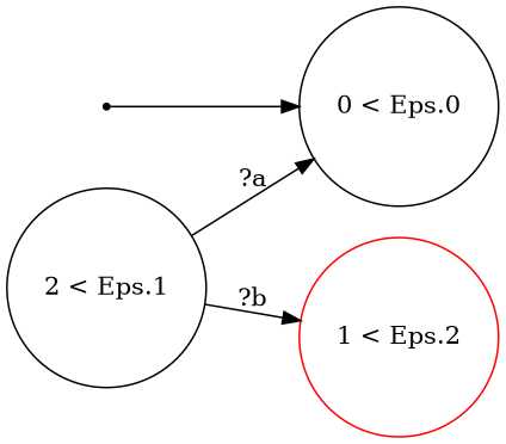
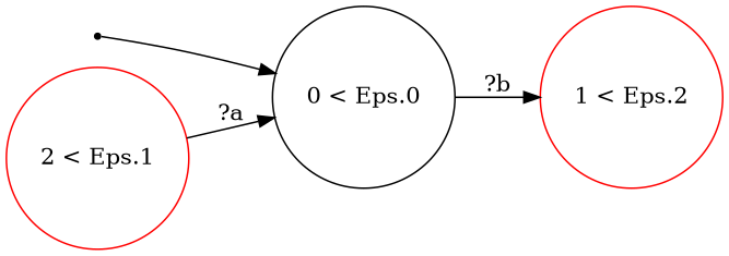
  digraph {
    rankdir=LR
    node [shape=circle]
    ENTRY [shape=point]
    n2 [label="0 < Eps.0\n"]
    n3 [color=red label="1 < Eps.2\n"]
-   n4 [color=black label="2 < Eps.1\n"]
+   n4 [color=red label="2 < Eps.1\n"]
    ENTRY -> n2
-   n4 -> n3 [label="?b"]
+   n2 -> n3 [label="?b"]
    n4 -> n2 [label="?a"]
  }
